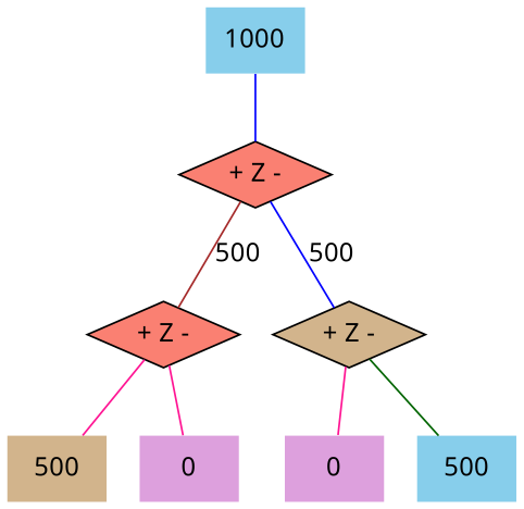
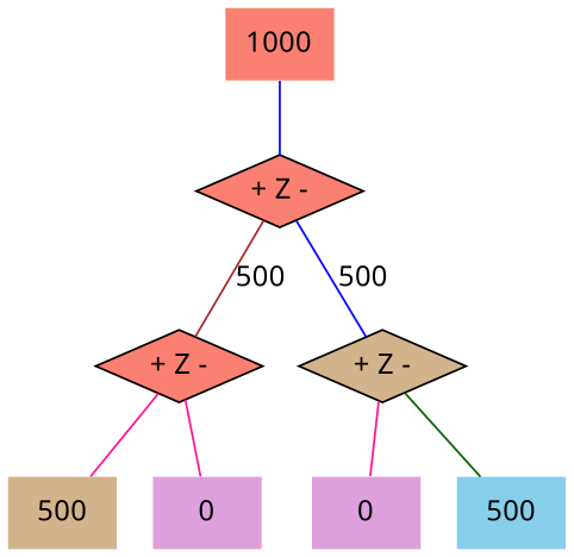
  graph {
    fontname=vazir
    node [fontname=vazir shape=none style=filled fillcolor=skyblue]
    edge [fontname=vazir color=deeppink]
-   n1 [label=1000]
+   n1 [label=1000 fillcolor=salmon]
    n2 [label="+ Z -" shape=diamond fillcolor=salmon]
    n3 [label="+ Z -" shape=diamond fillcolor=salmon]
    n4 [label="+ Z -" shape=diamond fillcolor=tan]
    n5 [label=500 fillcolor=tan]
    n6 [label=0 fillcolor=plum]
    n7 [label=0 fillcolor=plum]
    n8 [label=500]
    n1 -- n2 [color=blue]
    n2 -- n3 [color=brown label=500]
    n2 -- n4 [color=blue label=500]
    n3 -- n5
    n3 -- n6
    n4 -- n7
    n4 -- n8 [color=darkgreen]
  }
